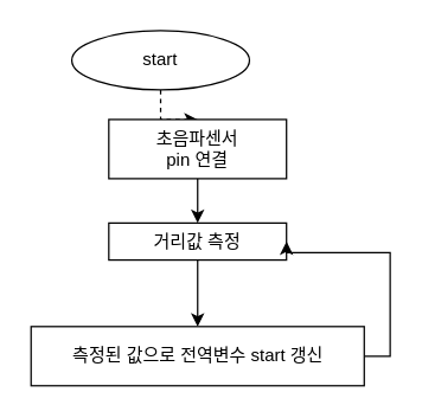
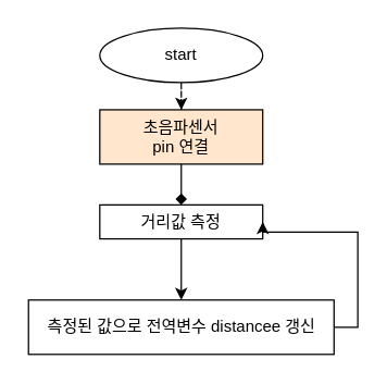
  <mxCell id="0" />
  <mxCell id="1" parent="0" />
  <mxCell id="2" style="edgeStyle=orthogonalEdgeStyle;rounded=0;orthogonalLoop=1;jettySize=auto;html=1;entryX=0.5;entryY=0;entryDx=0;entryDy=0;dashed=1;" edge="1" parent="1" source="3" target="5"><mxGeometry relative="1" as="geometry" /></mxCell>
- <mxCell id="3" value="start" style="ellipse;whiteSpace=wrap;html=1;" vertex="1" parent="1"><mxGeometry x="48" y="20" width="120" height="40" as="geometry" /></mxCell>
- <mxCell id="4" value="" style="edgeStyle=orthogonalEdgeStyle;rounded=0;orthogonalLoop=1;jettySize=auto;html=1;" edge="1" parent="1" source="5" target="7"><mxGeometry relative="1" as="geometry" /></mxCell>
- <mxCell id="5" value="초음파센서&lt;br&gt;pin 연결" style="rounded=0;whiteSpace=wrap;html=1;" vertex="1" parent="1"><mxGeometry x="73" y="80" width="120" height="40" as="geometry" /></mxCell>
+ <mxCell id="3" value="start" style="ellipse;whiteSpace=wrap;html=1;" vertex="1" parent="1"><mxGeometry x="73" y="20" width="120" height="40" as="geometry" /></mxCell>
+ <mxCell id="4" value="" style="edgeStyle=orthogonalEdgeStyle;rounded=0;orthogonalLoop=1;jettySize=auto;html=1;endArrow=diamond;" edge="1" parent="1" source="5" target="7"><mxGeometry relative="1" as="geometry" /></mxCell>
+ <mxCell id="5" value="초음파센서&lt;br&gt;pin 연결" style="rounded=0;whiteSpace=wrap;html=1;fillColor=#ffe6cc;" vertex="1" parent="1"><mxGeometry x="73" y="80" width="120" height="40" as="geometry" /></mxCell>
  <mxCell id="6" value="" style="edgeStyle=orthogonalEdgeStyle;rounded=0;orthogonalLoop=1;jettySize=auto;html=1;" edge="1" parent="1" source="7" target="9"><mxGeometry relative="1" as="geometry"><mxPoint x="133" y="210" as="targetPoint" /></mxGeometry></mxCell>
  <mxCell id="7" value="거리값 측정" style="rounded=0;whiteSpace=wrap;html=1;" vertex="1" parent="1"><mxGeometry x="73" y="150" width="120" height="25" as="geometry" /></mxCell>
  <mxCell id="8" style="edgeStyle=orthogonalEdgeStyle;rounded=0;orthogonalLoop=1;jettySize=auto;html=1;exitX=1;exitY=0.5;exitDx=0;exitDy=0;entryX=1;entryY=0.5;entryDx=0;entryDy=0;" edge="1" parent="1" source="9" target="7"><mxGeometry relative="1" as="geometry"><mxPoint x="283" y="160" as="targetPoint" /><Array as="points"><mxPoint x="263" y="240" /><mxPoint x="263" y="170" /></Array></mxGeometry></mxCell>
- <mxCell id="9" value="측정된 값으로 전역변수 start 갱신" style="rounded=0;whiteSpace=wrap;html=1;" vertex="1" parent="1"><mxGeometry x="20.5" y="220" width="225" height="40" as="geometry" /></mxCell>
+ <mxCell id="9" value="측정된 값으로 전역변수 distancee 갱신" style="rounded=0;whiteSpace=wrap;html=1;" vertex="1" parent="1"><mxGeometry x="20.5" y="220" width="225" height="40" as="geometry" /></mxCell>
